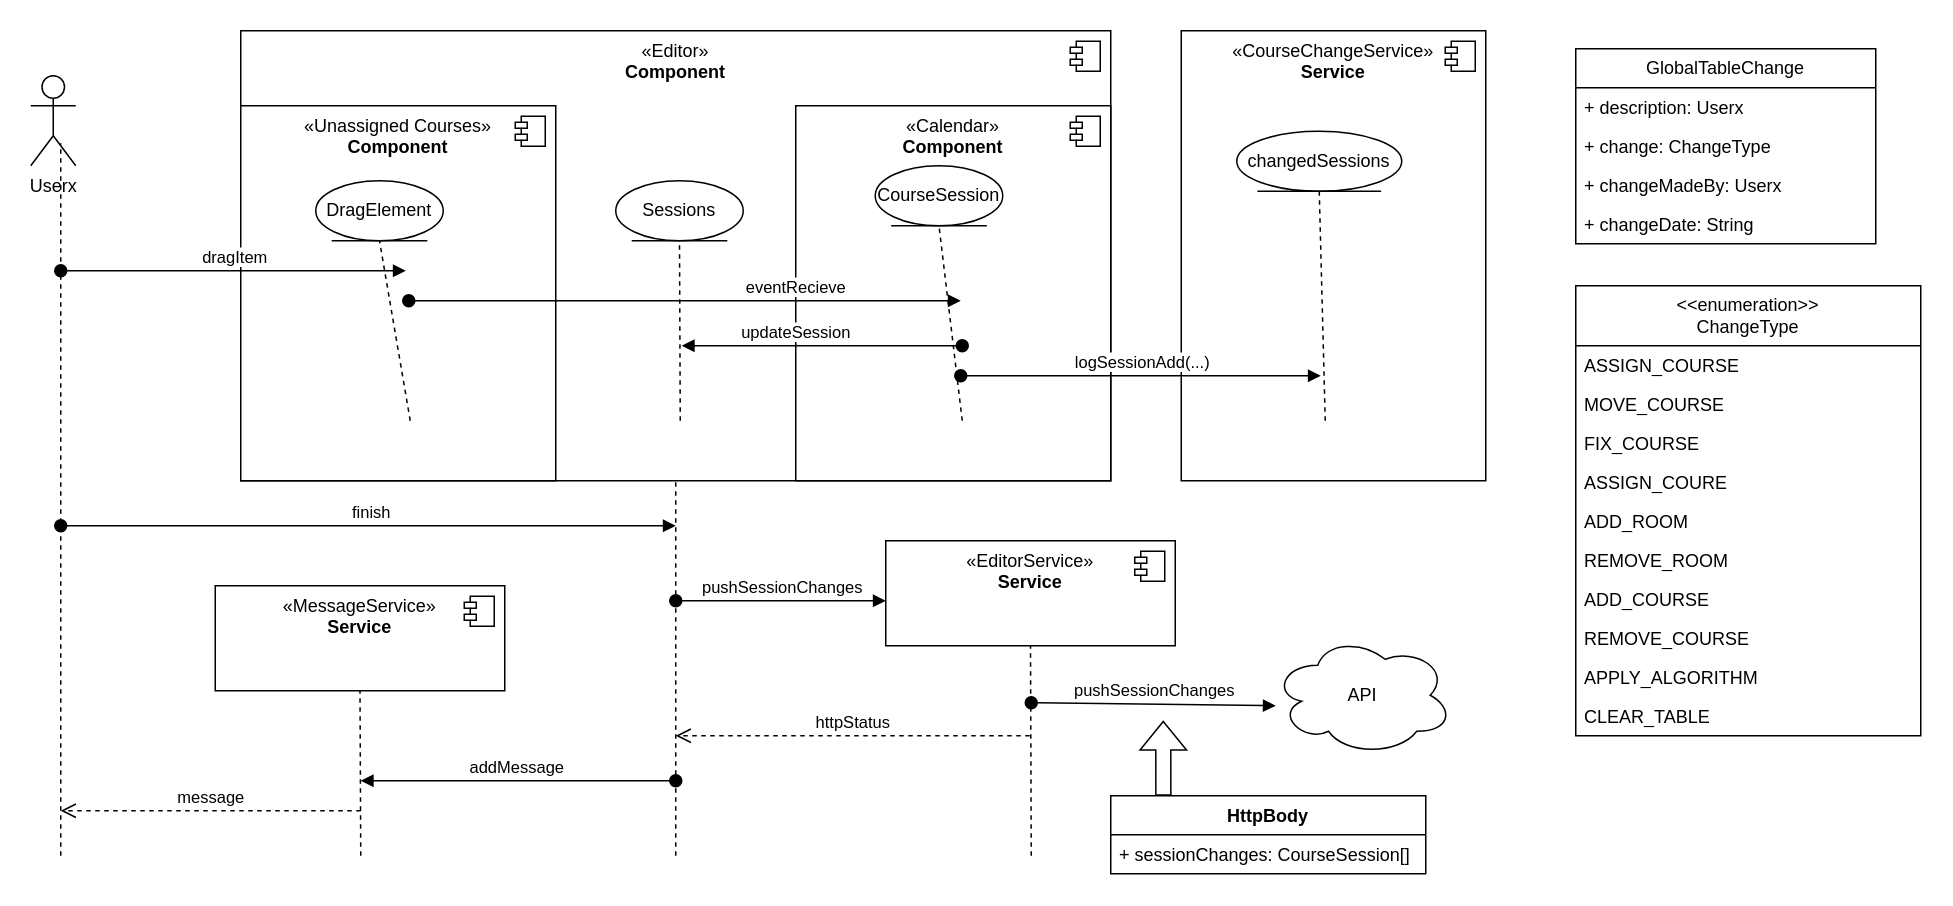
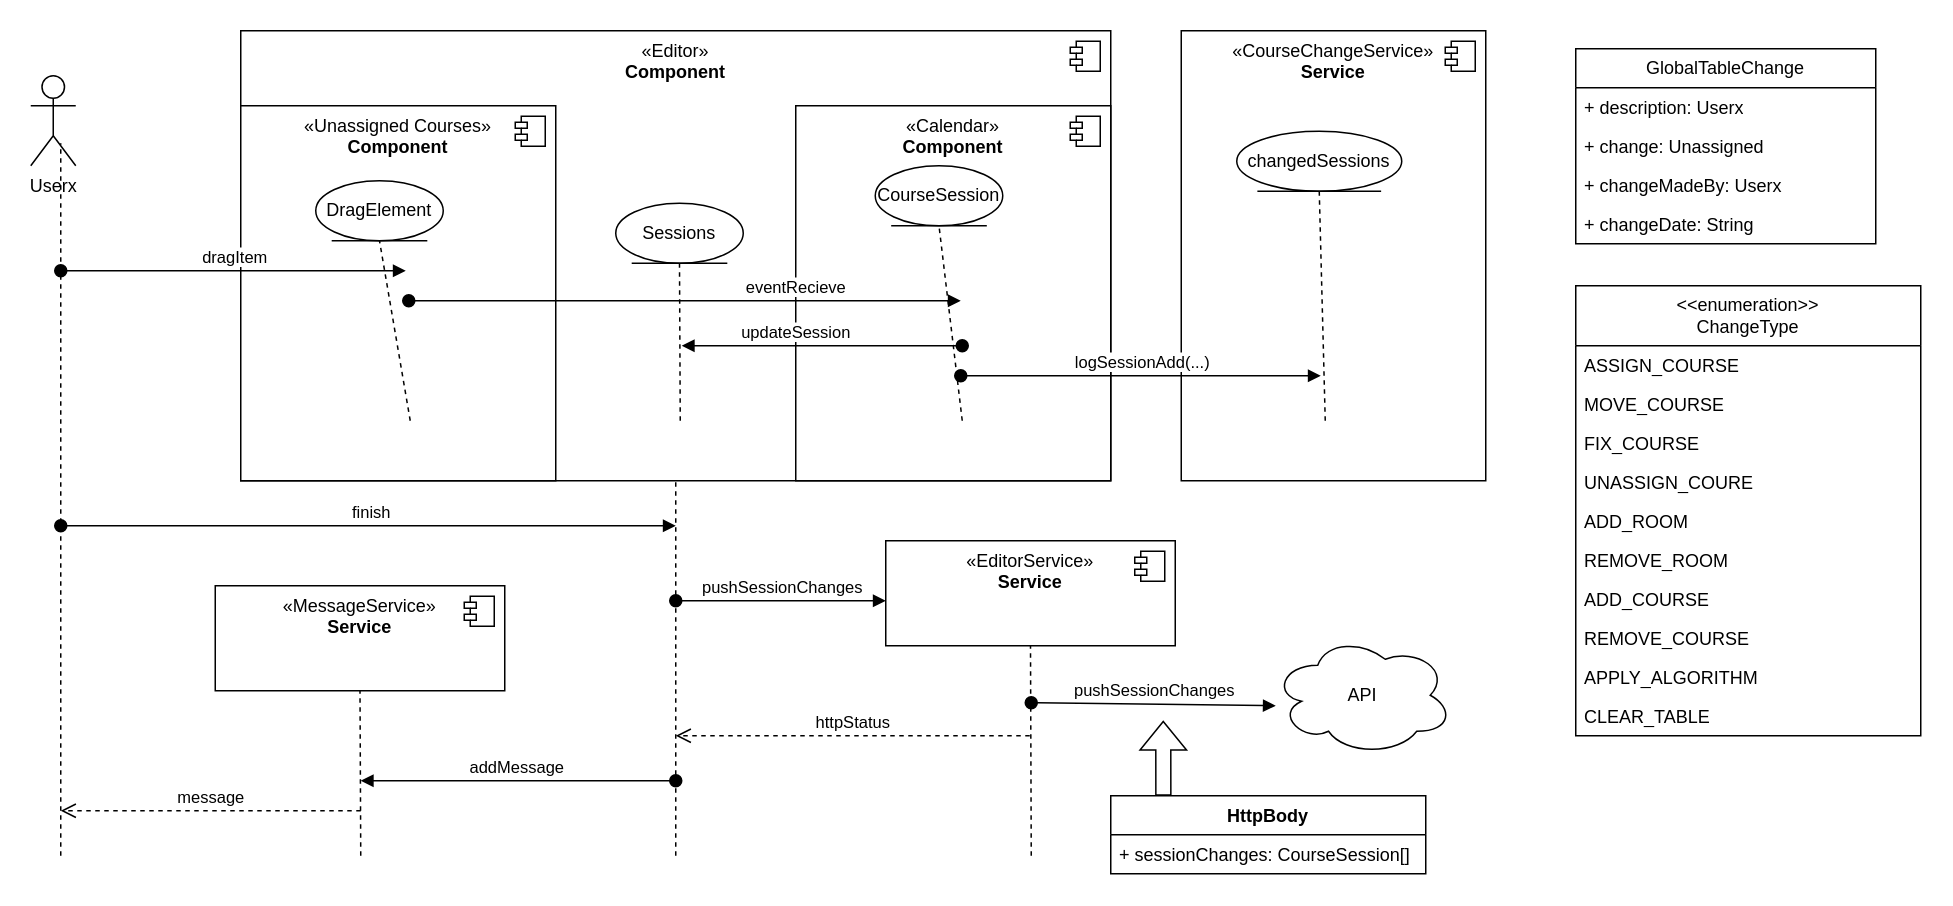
  <mxCell id="0" />
  <mxCell id="1" parent="0" />
  <mxCell id="2" value="«Editor&lt;span style=&quot;background-color: initial;&quot;&gt;»&lt;/span&gt;&lt;div&gt;&lt;b&gt;Component&lt;/b&gt;&lt;/div&gt;" style="html=1;dropTarget=0;whiteSpace=wrap;verticalAlign=top;" parent="1" vertex="1"><mxGeometry x="160" y="20" width="580" height="300" as="geometry" /></mxCell>
  <mxCell id="3" value="" style="shape=module;jettyWidth=8;jettyHeight=4;" parent="2" vertex="1"><mxGeometry x="1" width="20" height="20" relative="1" as="geometry"><mxPoint x="-27" y="7" as="offset" /></mxGeometry></mxCell>
  <mxCell id="4" value="Userx" style="shape=umlActor;verticalLabelPosition=bottom;verticalAlign=top;html=1;" parent="1" vertex="1"><mxGeometry x="20" y="50" width="30" height="60" as="geometry" /></mxCell>
  <mxCell id="5" value="«CourseChangeService&lt;span style=&quot;background-color: initial;&quot;&gt;»&lt;/span&gt;&lt;div&gt;&lt;b&gt;Service&lt;/b&gt;&lt;/div&gt;" style="html=1;dropTarget=0;whiteSpace=wrap;verticalAlign=top;" parent="1" vertex="1"><mxGeometry x="787" y="20" width="203" height="300" as="geometry" /></mxCell>
  <mxCell id="6" value="" style="shape=module;jettyWidth=8;jettyHeight=4;" parent="5" vertex="1"><mxGeometry x="1" width="20" height="20" relative="1" as="geometry"><mxPoint x="-27" y="7" as="offset" /></mxGeometry></mxCell>
  <mxCell id="7" value="GlobalTableChange" style="swimlane;fontStyle=0;childLayout=stackLayout;horizontal=1;startSize=26;fillColor=none;horizontalStack=0;resizeParent=1;resizeParentMax=0;resizeLast=0;collapsible=1;marginBottom=0;whiteSpace=wrap;html=1;" parent="1" vertex="1"><mxGeometry x="1050" y="32" width="200" height="130" as="geometry" /></mxCell>
  <mxCell id="8" value="+ description: Userx" style="text;strokeColor=none;fillColor=none;align=left;verticalAlign=top;spacingLeft=4;spacingRight=4;overflow=hidden;rotatable=0;points=[[0,0.5],[1,0.5]];portConstraint=eastwest;whiteSpace=wrap;html=1;" parent="7" vertex="1"><mxGeometry y="26" width="200" height="26" as="geometry" /></mxCell>
- <mxCell id="9" value="+ change: ChangeType&amp;nbsp;" style="text;strokeColor=none;fillColor=none;align=left;verticalAlign=top;spacingLeft=4;spacingRight=4;overflow=hidden;rotatable=0;points=[[0,0.5],[1,0.5]];portConstraint=eastwest;whiteSpace=wrap;html=1;" parent="7" vertex="1"><mxGeometry y="52" width="200" height="26" as="geometry" /></mxCell>
+ <mxCell id="9" value="+ change: Unassigned&amp;nbsp;" style="text;strokeColor=none;fillColor=none;align=left;verticalAlign=top;spacingLeft=4;spacingRight=4;overflow=hidden;rotatable=0;points=[[0,0.5],[1,0.5]];portConstraint=eastwest;whiteSpace=wrap;html=1;" parent="7" vertex="1"><mxGeometry y="52" width="200" height="26" as="geometry" /></mxCell>
  <mxCell id="10" value="+ changeMadeBy: Userx" style="text;strokeColor=none;fillColor=none;align=left;verticalAlign=top;spacingLeft=4;spacingRight=4;overflow=hidden;rotatable=0;points=[[0,0.5],[1,0.5]];portConstraint=eastwest;whiteSpace=wrap;html=1;" parent="7" vertex="1"><mxGeometry y="78" width="200" height="26" as="geometry" /></mxCell>
  <mxCell id="11" value="+ changeDate: String" style="text;strokeColor=none;fillColor=none;align=left;verticalAlign=top;spacingLeft=4;spacingRight=4;overflow=hidden;rotatable=0;points=[[0,0.5],[1,0.5]];portConstraint=eastwest;whiteSpace=wrap;html=1;" parent="7" vertex="1"><mxGeometry y="104" width="200" height="26" as="geometry" /></mxCell>
  <mxCell id="12" value="&amp;lt;&amp;lt;enumeration&amp;gt;&amp;gt;&lt;div&gt;ChangeType&lt;/div&gt;" style="swimlane;fontStyle=0;childLayout=stackLayout;horizontal=1;startSize=40;fillColor=none;horizontalStack=0;resizeParent=1;resizeParentMax=0;resizeLast=0;collapsible=1;marginBottom=0;whiteSpace=wrap;html=1;" parent="1" vertex="1"><mxGeometry x="1050" y="190" width="230" height="300" as="geometry" /></mxCell>
  <mxCell id="13" value="ASSIGN_COURSE" style="text;strokeColor=none;fillColor=none;align=left;verticalAlign=top;spacingLeft=4;spacingRight=4;overflow=hidden;rotatable=0;points=[[0,0.5],[1,0.5]];portConstraint=eastwest;whiteSpace=wrap;html=1;" parent="12" vertex="1"><mxGeometry y="40" width="230" height="26" as="geometry" /></mxCell>
  <mxCell id="14" value="MOVE_COURSE" style="text;strokeColor=none;fillColor=none;align=left;verticalAlign=top;spacingLeft=4;spacingRight=4;overflow=hidden;rotatable=0;points=[[0,0.5],[1,0.5]];portConstraint=eastwest;whiteSpace=wrap;html=1;" parent="12" vertex="1"><mxGeometry y="66" width="230" height="26" as="geometry" /></mxCell>
  <mxCell id="15" value="FIX_COURSE" style="text;strokeColor=none;fillColor=none;align=left;verticalAlign=top;spacingLeft=4;spacingRight=4;overflow=hidden;rotatable=0;points=[[0,0.5],[1,0.5]];portConstraint=eastwest;whiteSpace=wrap;html=1;" parent="12" vertex="1"><mxGeometry y="92" width="230" height="26" as="geometry" /></mxCell>
- <mxCell id="16" value="ASSIGN_COURE" style="text;strokeColor=none;fillColor=none;align=left;verticalAlign=top;spacingLeft=4;spacingRight=4;overflow=hidden;rotatable=0;points=[[0,0.5],[1,0.5]];portConstraint=eastwest;whiteSpace=wrap;html=1;" parent="12" vertex="1"><mxGeometry y="118" width="230" height="26" as="geometry" /></mxCell>
+ <mxCell id="16" value="UNASSIGN_COURE" style="text;strokeColor=none;fillColor=none;align=left;verticalAlign=top;spacingLeft=4;spacingRight=4;overflow=hidden;rotatable=0;points=[[0,0.5],[1,0.5]];portConstraint=eastwest;whiteSpace=wrap;html=1;" parent="12" vertex="1"><mxGeometry y="118" width="230" height="26" as="geometry" /></mxCell>
  <mxCell id="17" value="ADD_ROOM" style="text;strokeColor=none;fillColor=none;align=left;verticalAlign=top;spacingLeft=4;spacingRight=4;overflow=hidden;rotatable=0;points=[[0,0.5],[1,0.5]];portConstraint=eastwest;whiteSpace=wrap;html=1;" vertex="1" parent="12"><mxGeometry y="144" width="230" height="26" as="geometry" /></mxCell>
  <mxCell id="18" value="REMOVE_ROOM" style="text;strokeColor=none;fillColor=none;align=left;verticalAlign=top;spacingLeft=4;spacingRight=4;overflow=hidden;rotatable=0;points=[[0,0.5],[1,0.5]];portConstraint=eastwest;whiteSpace=wrap;html=1;" vertex="1" parent="12"><mxGeometry y="170" width="230" height="26" as="geometry" /></mxCell>
  <mxCell id="19" value="ADD_COURSE" style="text;strokeColor=none;fillColor=none;align=left;verticalAlign=top;spacingLeft=4;spacingRight=4;overflow=hidden;rotatable=0;points=[[0,0.5],[1,0.5]];portConstraint=eastwest;whiteSpace=wrap;html=1;" vertex="1" parent="12"><mxGeometry y="196" width="230" height="26" as="geometry" /></mxCell>
  <mxCell id="20" value="REMOVE_COURSE" style="text;strokeColor=none;fillColor=none;align=left;verticalAlign=top;spacingLeft=4;spacingRight=4;overflow=hidden;rotatable=0;points=[[0,0.5],[1,0.5]];portConstraint=eastwest;whiteSpace=wrap;html=1;" vertex="1" parent="12"><mxGeometry y="222" width="230" height="26" as="geometry" /></mxCell>
  <mxCell id="21" value="APPLY_ALGORITHM" style="text;strokeColor=none;fillColor=none;align=left;verticalAlign=top;spacingLeft=4;spacingRight=4;overflow=hidden;rotatable=0;points=[[0,0.5],[1,0.5]];portConstraint=eastwest;whiteSpace=wrap;html=1;" vertex="1" parent="12"><mxGeometry y="248" width="230" height="26" as="geometry" /></mxCell>
  <mxCell id="22" value="CLEAR_TABLE" style="text;strokeColor=none;fillColor=none;align=left;verticalAlign=top;spacingLeft=4;spacingRight=4;overflow=hidden;rotatable=0;points=[[0,0.5],[1,0.5]];portConstraint=eastwest;whiteSpace=wrap;html=1;" vertex="1" parent="12"><mxGeometry y="274" width="230" height="26" as="geometry" /></mxCell>
  <mxCell id="23" value="«Calendar&lt;span style=&quot;background-color: initial;&quot;&gt;»&lt;/span&gt;&lt;div&gt;&lt;b&gt;Component&lt;/b&gt;&lt;/div&gt;" style="html=1;dropTarget=0;whiteSpace=wrap;verticalAlign=top;" parent="1" vertex="1"><mxGeometry x="530" y="70" width="210" height="250" as="geometry" /></mxCell>
  <mxCell id="24" value="" style="shape=module;jettyWidth=8;jettyHeight=4;" parent="23" vertex="1"><mxGeometry x="1" width="20" height="20" relative="1" as="geometry"><mxPoint x="-27" y="7" as="offset" /></mxGeometry></mxCell>
  <mxCell id="25" value="«&lt;span style=&quot;text-align: left;&quot;&gt;Unassigned Courses&lt;/span&gt;&lt;span style=&quot;background-color: initial;&quot;&gt;»&lt;/span&gt;&lt;div&gt;&lt;b&gt;Component&lt;/b&gt;&lt;/div&gt;" style="html=1;dropTarget=0;whiteSpace=wrap;verticalAlign=top;" parent="1" vertex="1"><mxGeometry x="160" y="70" width="210" height="250" as="geometry" /></mxCell>
  <mxCell id="26" value="" style="shape=module;jettyWidth=8;jettyHeight=4;" parent="25" vertex="1"><mxGeometry x="1" width="20" height="20" relative="1" as="geometry"><mxPoint x="-27" y="7" as="offset" /></mxGeometry></mxCell>
  <mxCell id="27" value="" style="endArrow=none;dashed=1;html=1;rounded=0;" parent="1" edge="1"><mxGeometry width="50" height="50" relative="1" as="geometry"><mxPoint x="40" y="570" as="sourcePoint" /><mxPoint x="40" y="95" as="targetPoint" /></mxGeometry></mxCell>
  <mxCell id="28" value="dragItem" style="html=1;verticalAlign=bottom;startArrow=oval;startFill=1;endArrow=block;startSize=8;curved=0;rounded=0;" parent="1" edge="1"><mxGeometry x="0.009" width="60" relative="1" as="geometry"><mxPoint x="40" y="180" as="sourcePoint" /><mxPoint x="270" y="180" as="targetPoint" /><mxPoint as="offset" /></mxGeometry></mxCell>
  <mxCell id="29" value="eventRecieve" style="html=1;verticalAlign=bottom;startArrow=oval;startFill=1;endArrow=block;startSize=8;curved=0;rounded=0;" parent="1" edge="1"><mxGeometry x="0.402" width="60" relative="1" as="geometry"><mxPoint x="272" y="200" as="sourcePoint" /><mxPoint x="640" y="200" as="targetPoint" /><mxPoint as="offset" /></mxGeometry></mxCell>
  <mxCell id="30" value="updateSession" style="html=1;verticalAlign=bottom;startArrow=oval;startFill=1;endArrow=block;startSize=8;curved=0;rounded=0;" parent="1" edge="1"><mxGeometry x="0.187" width="60" relative="1" as="geometry"><mxPoint x="641" y="230" as="sourcePoint" /><mxPoint x="454" y="230" as="targetPoint" /><mxPoint as="offset" /></mxGeometry></mxCell>
  <mxCell id="31" value="logSessionAdd(...)" style="html=1;verticalAlign=bottom;startArrow=oval;startFill=1;endArrow=block;startSize=8;curved=0;rounded=0;" parent="1" edge="1"><mxGeometry x="0.008" width="60" relative="1" as="geometry"><mxPoint x="640" y="250" as="sourcePoint" /><mxPoint x="880" y="250" as="targetPoint" /><mxPoint as="offset" /></mxGeometry></mxCell>
- <mxCell id="32" value="Sessions" style="ellipse;shape=umlEntity;whiteSpace=wrap;html=1;" parent="1" vertex="1"><mxGeometry x="410" y="120" width="85" height="40" as="geometry" /></mxCell>
+ <mxCell id="32" value="Sessions" style="ellipse;shape=umlEntity;whiteSpace=wrap;html=1;" parent="1" vertex="1"><mxGeometry x="410" y="135" width="85" height="40" as="geometry" /></mxCell>
  <mxCell id="33" value="" style="endArrow=none;dashed=1;html=1;rounded=0;entryX=0.5;entryY=1;entryDx=0;entryDy=0;" parent="1" target="32" edge="1"><mxGeometry width="50" height="50" relative="1" as="geometry"><mxPoint x="453" y="280" as="sourcePoint" /><mxPoint x="454" y="170" as="targetPoint" /></mxGeometry></mxCell>
  <mxCell id="34" value="CourseSession" style="ellipse;shape=umlEntity;whiteSpace=wrap;html=1;" parent="1" vertex="1"><mxGeometry x="583" y="110" width="85" height="40" as="geometry" /></mxCell>
  <mxCell id="35" value="" style="endArrow=none;dashed=1;html=1;rounded=0;entryX=0.5;entryY=1;entryDx=0;entryDy=0;" parent="1" target="34" edge="1"><mxGeometry width="50" height="50" relative="1" as="geometry"><mxPoint x="641" y="280" as="sourcePoint" /><mxPoint x="642" y="170" as="targetPoint" /></mxGeometry></mxCell>
  <mxCell id="36" value="DragElement" style="ellipse;shape=umlEntity;whiteSpace=wrap;html=1;" parent="1" vertex="1"><mxGeometry x="210" y="120" width="85" height="40" as="geometry" /></mxCell>
  <mxCell id="37" value="" style="endArrow=none;dashed=1;html=1;rounded=0;entryX=0.5;entryY=1;entryDx=0;entryDy=0;" parent="1" target="36" edge="1"><mxGeometry width="50" height="50" relative="1" as="geometry"><mxPoint x="273" y="280" as="sourcePoint" /><mxPoint x="272.5" y="136" as="targetPoint" /></mxGeometry></mxCell>
  <mxCell id="38" value="changedSessions" style="ellipse;shape=umlEntity;whiteSpace=wrap;html=1;" parent="1" vertex="1"><mxGeometry x="824" y="87" width="110" height="40" as="geometry" /></mxCell>
  <mxCell id="39" value="" style="endArrow=none;dashed=1;html=1;rounded=0;entryX=0.5;entryY=1;entryDx=0;entryDy=0;" parent="1" target="38" edge="1"><mxGeometry width="50" height="50" relative="1" as="geometry"><mxPoint x="883" y="280" as="sourcePoint" /><mxPoint x="884" y="127" as="targetPoint" /></mxGeometry></mxCell>
  <mxCell id="40" value="" style="group" parent="1" vertex="1" connectable="0"><mxGeometry x="590" y="360" width="193" height="70" as="geometry" /></mxCell>
  <mxCell id="41" value="«EditorService&lt;span style=&quot;background-color: initial;&quot;&gt;»&lt;/span&gt;&lt;div&gt;&lt;b&gt;Service&lt;/b&gt;&lt;/div&gt;" style="html=1;dropTarget=0;whiteSpace=wrap;verticalAlign=top;" parent="40" vertex="1"><mxGeometry width="193" height="70.0" as="geometry" /></mxCell>
  <mxCell id="42" value="" style="shape=module;jettyWidth=8;jettyHeight=4;" parent="41" vertex="1"><mxGeometry x="1" width="20" height="20" relative="1" as="geometry"><mxPoint x="-27" y="7" as="offset" /></mxGeometry></mxCell>
  <mxCell id="43" value="finish" style="html=1;verticalAlign=bottom;startArrow=oval;startFill=1;endArrow=block;startSize=8;curved=0;rounded=0;" parent="1" edge="1"><mxGeometry x="0.009" width="60" relative="1" as="geometry"><mxPoint x="40" y="350" as="sourcePoint" /><mxPoint x="450" y="350" as="targetPoint" /><mxPoint as="offset" /></mxGeometry></mxCell>
  <mxCell id="44" value="" style="endArrow=none;dashed=1;html=1;rounded=0;entryX=0.5;entryY=1;entryDx=0;entryDy=0;" parent="1" target="2" edge="1"><mxGeometry width="50" height="50" relative="1" as="geometry"><mxPoint x="450" y="570" as="sourcePoint" /><mxPoint x="430" y="400" as="targetPoint" /></mxGeometry></mxCell>
  <mxCell id="45" value="pushSessionChanges" style="html=1;verticalAlign=bottom;startArrow=oval;startFill=1;endArrow=block;startSize=8;curved=0;rounded=0;" parent="1" edge="1"><mxGeometry x="0.009" width="60" relative="1" as="geometry"><mxPoint x="450" y="400" as="sourcePoint" /><mxPoint x="590" y="400" as="targetPoint" /><mxPoint as="offset" /></mxGeometry></mxCell>
  <mxCell id="46" value="" style="endArrow=none;dashed=1;html=1;rounded=0;entryX=0.5;entryY=1;entryDx=0;entryDy=0;" parent="1" target="41" edge="1"><mxGeometry width="50" height="50" relative="1" as="geometry"><mxPoint x="687" y="570" as="sourcePoint" /><mxPoint x="670" y="440" as="targetPoint" /></mxGeometry></mxCell>
  <mxCell id="47" value="API" style="ellipse;shape=cloud;whiteSpace=wrap;html=1;" parent="1" vertex="1"><mxGeometry x="848" y="423" width="120" height="80" as="geometry" /></mxCell>
  <mxCell id="48" value="pushSessionChanges" style="html=1;verticalAlign=bottom;startArrow=oval;startFill=1;endArrow=block;startSize=8;curved=0;rounded=0;" parent="1" edge="1"><mxGeometry x="0.009" width="60" relative="1" as="geometry"><mxPoint x="687" y="468" as="sourcePoint" /><mxPoint x="850" y="470" as="targetPoint" /><mxPoint as="offset" /></mxGeometry></mxCell>
  <mxCell id="49" value="httpStatus" style="html=1;verticalAlign=bottom;endArrow=open;dashed=1;endSize=8;curved=0;rounded=0;" parent="1" edge="1"><mxGeometry relative="1" as="geometry"><mxPoint x="686" y="490" as="sourcePoint" /><mxPoint x="450" y="490" as="targetPoint" /></mxGeometry></mxCell>
  <mxCell id="50" value="" style="group" parent="1" vertex="1" connectable="0"><mxGeometry x="143" y="390" width="193" height="70" as="geometry" /></mxCell>
  <mxCell id="51" value="«MessageService&lt;span style=&quot;background-color: initial;&quot;&gt;»&lt;/span&gt;&lt;div&gt;&lt;b&gt;Service&lt;/b&gt;&lt;/div&gt;" style="html=1;dropTarget=0;whiteSpace=wrap;verticalAlign=top;" parent="50" vertex="1"><mxGeometry width="193" height="70.0" as="geometry" /></mxCell>
  <mxCell id="52" value="" style="shape=module;jettyWidth=8;jettyHeight=4;" parent="51" vertex="1"><mxGeometry x="1" width="20" height="20" relative="1" as="geometry"><mxPoint x="-27" y="7" as="offset" /></mxGeometry></mxCell>
  <mxCell id="53" value="" style="endArrow=none;dashed=1;html=1;rounded=0;entryX=0.5;entryY=1;entryDx=0;entryDy=0;" parent="1" target="51" edge="1"><mxGeometry width="50" height="50" relative="1" as="geometry"><mxPoint x="240" y="570" as="sourcePoint" /><mxPoint x="240" y="500" as="targetPoint" /></mxGeometry></mxCell>
  <mxCell id="54" value="addMessage" style="html=1;verticalAlign=bottom;startArrow=oval;startFill=1;endArrow=block;startSize=8;curved=0;rounded=0;" parent="1" edge="1"><mxGeometry x="0.009" width="60" relative="1" as="geometry"><mxPoint x="450" y="520" as="sourcePoint" /><mxPoint x="240" y="520" as="targetPoint" /><mxPoint as="offset" /></mxGeometry></mxCell>
  <mxCell id="55" value="message" style="html=1;verticalAlign=bottom;endArrow=open;dashed=1;endSize=8;curved=0;rounded=0;" parent="1" edge="1"><mxGeometry relative="1" as="geometry"><mxPoint x="240" y="540" as="sourcePoint" /><mxPoint x="40" y="540" as="targetPoint" /></mxGeometry></mxCell>
  <mxCell id="56" value="HttpBody" style="swimlane;fontStyle=1;align=center;verticalAlign=top;childLayout=stackLayout;horizontal=1;startSize=26;horizontalStack=0;resizeParent=1;resizeParentMax=0;resizeLast=0;collapsible=1;marginBottom=0;whiteSpace=wrap;html=1;" parent="1" vertex="1"><mxGeometry x="740" y="530" width="210" height="52" as="geometry" /></mxCell>
  <mxCell id="57" value="+ sessionChanges: CourseSession[]" style="text;strokeColor=none;fillColor=none;align=left;verticalAlign=top;spacingLeft=4;spacingRight=4;overflow=hidden;rotatable=0;points=[[0,0.5],[1,0.5]];portConstraint=eastwest;whiteSpace=wrap;html=1;" parent="56" vertex="1"><mxGeometry y="26" width="210" height="26" as="geometry" /></mxCell>
  <mxCell id="58" value="" style="shape=flexArrow;endArrow=classic;html=1;rounded=0;exitX=0.167;exitY=0;exitDx=0;exitDy=0;exitPerimeter=0;" edge="1" parent="1" source="56"><mxGeometry width="50" height="50" relative="1" as="geometry"><mxPoint x="750" y="540" as="sourcePoint" /><mxPoint x="775" y="480" as="targetPoint" /></mxGeometry></mxCell>
